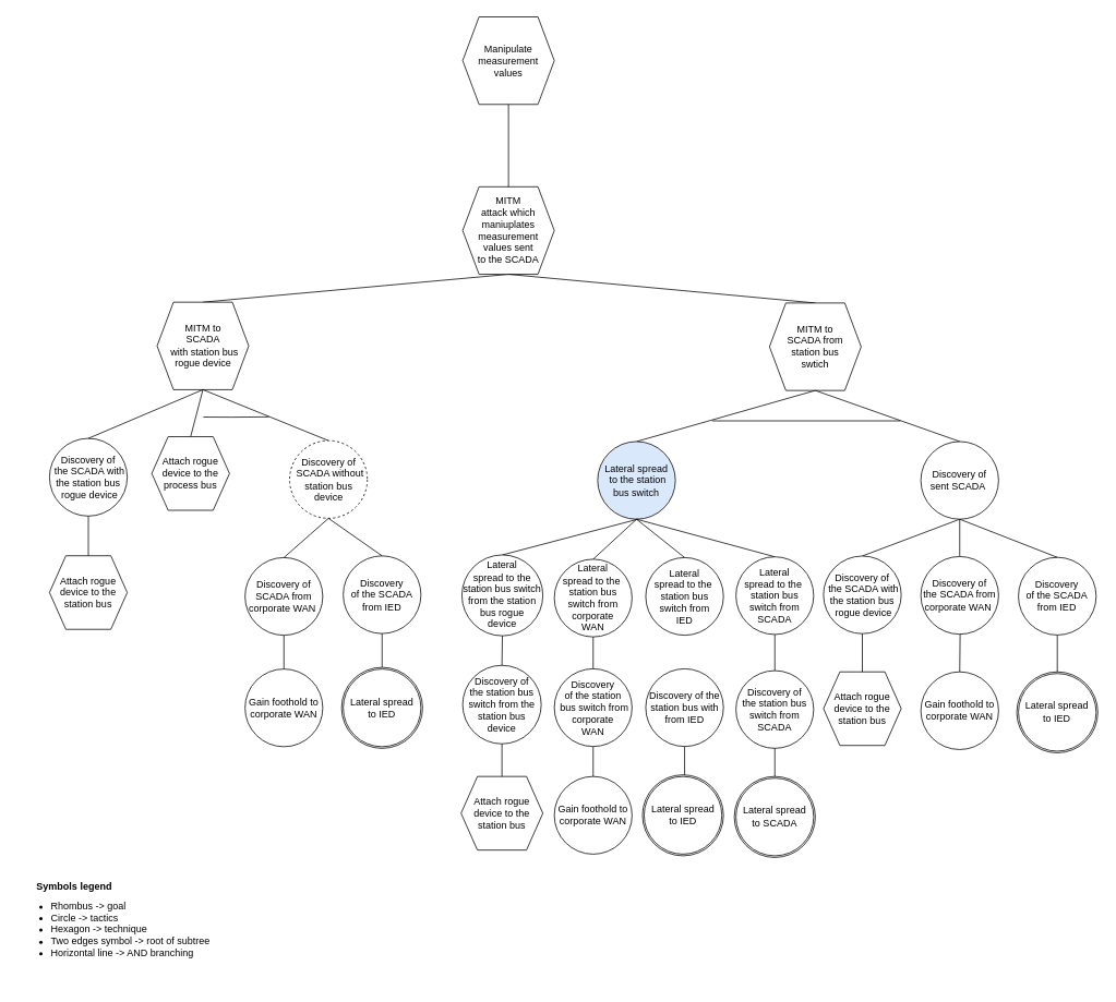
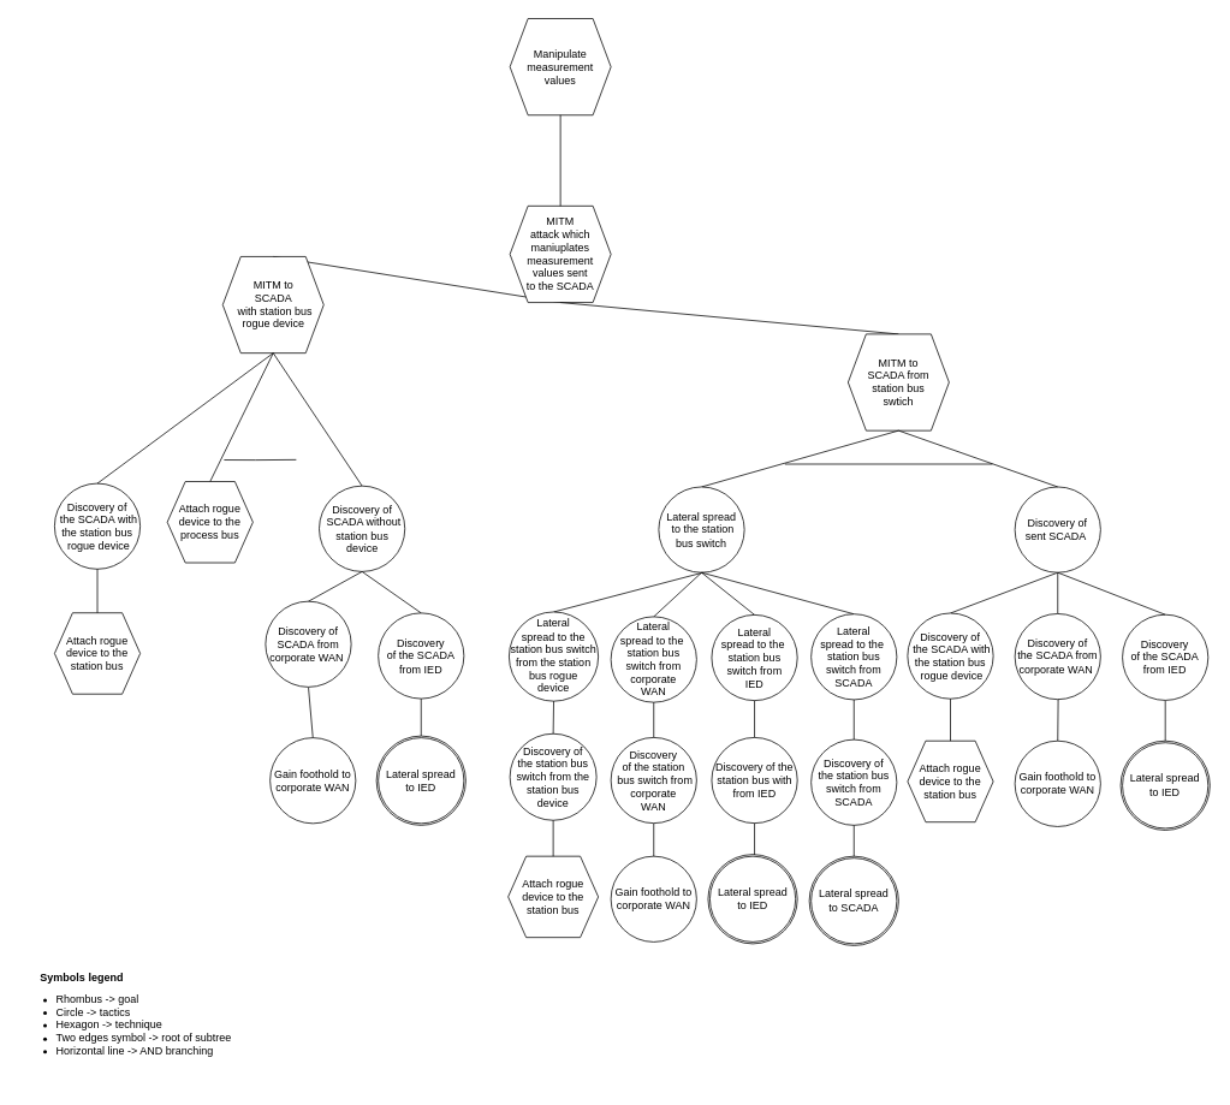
  <mxCell id="0" />
  <mxCell id="1" parent="0" />
  <mxCell id="2" value="&lt;font style=&quot;font-size: 12px&quot;&gt;Symbols legend&lt;/font&gt;" style="text;strokeColor=none;fillColor=none;html=1;fontSize=24;fontStyle=1;verticalAlign=middle;align=center;" parent="1" vertex="1"><mxGeometry x="40" y="1060" width="100" height="40" as="geometry" /></mxCell>
  <mxCell id="3" value="&lt;ul&gt;&lt;li&gt;&lt;span&gt;Rhombus -&amp;gt; goal&lt;/span&gt;&lt;/li&gt;&lt;li&gt;&lt;span&gt;Circle -&amp;gt; tactics&lt;/span&gt;&lt;br&gt;&lt;/li&gt;&lt;li&gt;Hexagon -&amp;gt; technique&lt;/li&gt;&lt;li&gt;Two edges symbol -&amp;gt; root of subtree&lt;/li&gt;&lt;li&gt;Horizontal line -&amp;gt; AND branching&lt;/li&gt;&lt;/ul&gt;" style="text;strokeColor=none;fillColor=none;html=1;whiteSpace=wrap;verticalAlign=middle;overflow=hidden;fontSize=12;" parent="1" vertex="1"><mxGeometry x="20" y="1070" width="256" height="132.12" as="geometry" /></mxCell>
  <mxCell id="4" value="Manipulate measurement values" style="shape=hexagon;perimeter=hexagonPerimeter2;whiteSpace=wrap;html=1;fixedSize=1;" parent="1" vertex="1"><mxGeometry x="565" y="20" width="112" height="107" as="geometry" /></mxCell>
  <mxCell id="5" value="" style="endArrow=none;html=1;rounded=0;entryX=0.5;entryY=0;entryDx=0;entryDy=0;exitX=0.5;exitY=1;exitDx=0;exitDy=0;" parent="1" source="6" target="32" edge="1"><mxGeometry width="50" height="50" relative="1" as="geometry"><mxPoint x="680" y="382.12" as="sourcePoint" /><mxPoint x="496" y="414.07" as="targetPoint" /></mxGeometry></mxCell>
  <mxCell id="6" value="MITM &lt;br&gt;attack which &lt;br&gt;maniuplates measurement values sent&lt;br&gt;to the SCADA" style="shape=hexagon;perimeter=hexagonPerimeter2;whiteSpace=wrap;html=1;fixedSize=1;" parent="1" vertex="1"><mxGeometry x="565" y="227.76" width="112" height="107" as="geometry" /></mxCell>
  <mxCell id="7" value="Gain foothold to corporate WAN" style="ellipse;whiteSpace=wrap;html=1;aspect=fixed;" parent="1" vertex="1"><mxGeometry x="677" y="948.88" width="95" height="95" as="geometry" /></mxCell>
  <mxCell id="8" value="" style="endArrow=none;html=1;rounded=0;entryX=0.5;entryY=1;entryDx=0;entryDy=0;" parent="1" source="7" target="9" edge="1"><mxGeometry width="50" height="50" relative="1" as="geometry"><mxPoint x="677.25" y="926.31" as="sourcePoint" /><mxPoint x="697.25" y="906.31" as="targetPoint" /><Array as="points" /></mxGeometry></mxCell>
  <mxCell id="9" value="Discovery&lt;br&gt;of the station&lt;br&gt;&amp;nbsp;bus switch from corporate&lt;br&gt;WAN" style="ellipse;whiteSpace=wrap;html=1;aspect=fixed;" parent="1" vertex="1"><mxGeometry x="677" y="817.2" width="95" height="95" as="geometry" /></mxCell>
  <mxCell id="10" value="Lateral &lt;br&gt;spread to the&amp;nbsp;&lt;br&gt;station bus switch from corporate &lt;br&gt;WAN" style="ellipse;whiteSpace=wrap;html=1;aspect=fixed;" parent="1" vertex="1"><mxGeometry x="677" y="683.18" width="95" height="95" as="geometry" /></mxCell>
  <mxCell id="11" value="" style="endArrow=none;html=1;rounded=0;entryX=0.5;entryY=0;entryDx=0;entryDy=0;exitX=0.5;exitY=1;exitDx=0;exitDy=0;" parent="1" source="31" target="10" edge="1"><mxGeometry width="50" height="50" relative="1" as="geometry"><mxPoint x="647.25" y="640.02" as="sourcePoint" /><mxPoint x="630" y="689.02" as="targetPoint" /></mxGeometry></mxCell>
  <mxCell id="12" value="" style="endArrow=none;html=1;rounded=0;exitX=0.5;exitY=0;exitDx=0;exitDy=0;entryX=0.5;entryY=1;entryDx=0;entryDy=0;" parent="1" source="6" target="4" edge="1"><mxGeometry width="50" height="50" relative="1" as="geometry"><mxPoint x="572.75" y="216" as="sourcePoint" /><mxPoint x="434.75" y="115" as="targetPoint" /><Array as="points" /></mxGeometry></mxCell>
  <mxCell id="13" value="Attach rogue device to the station bus" style="shape=hexagon;perimeter=hexagonPerimeter2;whiteSpace=wrap;html=1;fixedSize=1;" parent="1" vertex="1"><mxGeometry x="60" y="678.97" width="95" height="90" as="geometry" /></mxCell>
  <mxCell id="14" value="Discovery of&lt;br&gt;&amp;nbsp;the SCADA with the station bus&lt;br&gt;&amp;nbsp;rogue device" style="ellipse;whiteSpace=wrap;html=1;aspect=fixed;" parent="1" vertex="1"><mxGeometry x="60" y="535.43" width="95" height="95" as="geometry" /></mxCell>
  <mxCell id="15" value="" style="endArrow=none;html=1;rounded=0;exitX=0.5;exitY=1;exitDx=0;exitDy=0;entryX=0.5;entryY=0;entryDx=0;entryDy=0;" parent="1" source="14" target="13" edge="1"><mxGeometry width="50" height="50" relative="1" as="geometry"><mxPoint x="94" y="703.95" as="sourcePoint" /><mxPoint x="107.5" y="711.95" as="targetPoint" /></mxGeometry></mxCell>
  <mxCell id="16" value="" style="endArrow=none;html=1;rounded=0;entryX=0.5;entryY=0;entryDx=0;entryDy=0;exitX=0.5;exitY=1;exitDx=0;exitDy=0;" parent="1" source="10" target="9" edge="1"><mxGeometry width="50" height="50" relative="1" as="geometry"><mxPoint x="760.75" y="785.31" as="sourcePoint" /><mxPoint x="723.75" y="795.31" as="targetPoint" /></mxGeometry></mxCell>
  <mxCell id="17" value="" style="endArrow=none;html=1;rounded=0;entryX=0.5;entryY=0;entryDx=0;entryDy=0;exitX=0.5;exitY=1;exitDx=0;exitDy=0;" parent="1" source="20" target="35" edge="1"><mxGeometry width="50" height="50" relative="1" as="geometry"><mxPoint x="1074" y="634.79" as="sourcePoint" /><mxPoint x="1052.5" y="681.29" as="targetPoint" /></mxGeometry></mxCell>
  <mxCell id="18" value="" style="endArrow=none;html=1;rounded=0;entryX=0.5;entryY=0;entryDx=0;entryDy=0;exitX=0.5;exitY=1;exitDx=0;exitDy=0;" parent="1" source="6" target="19" edge="1"><mxGeometry width="50" height="50" relative="1" as="geometry"><mxPoint x="670" y="392.12" as="sourcePoint" /><mxPoint x="784.5" y="411" as="targetPoint" /></mxGeometry></mxCell>
  <mxCell id="19" value="MITM to &lt;br&gt;SCADA from &lt;br&gt;station bus &lt;br&gt;swtich" style="shape=hexagon;perimeter=hexagonPerimeter2;whiteSpace=wrap;html=1;fixedSize=1;" parent="1" vertex="1"><mxGeometry x="940" y="369.86" width="112" height="107" as="geometry" /></mxCell>
  <mxCell id="20" value="Discovery&amp;nbsp;of &lt;br&gt;sent SCADA&amp;nbsp;" style="ellipse;whiteSpace=wrap;html=1;aspect=fixed;" parent="1" vertex="1"><mxGeometry x="1125" y="539.29" width="95" height="95" as="geometry" /></mxCell>
  <mxCell id="21" value="" style="endArrow=none;html=1;rounded=0;entryX=0.5;entryY=1;entryDx=0;entryDy=0;exitX=0.5;exitY=0;exitDx=0;exitDy=0;" parent="1" source="20" target="19" edge="1"><mxGeometry width="50" height="50" relative="1" as="geometry"><mxPoint x="344" y="808.15" as="sourcePoint" /><mxPoint x="831.5" y="519.15" as="targetPoint" /></mxGeometry></mxCell>
  <mxCell id="22" value="" style="endArrow=none;html=1;rounded=0;entryX=0.5;entryY=1;entryDx=0;entryDy=0;exitX=0.5;exitY=0;exitDx=0;exitDy=0;" parent="1" source="31" target="19" edge="1"><mxGeometry width="50" height="50" relative="1" as="geometry"><mxPoint x="1005.75" y="547.65" as="sourcePoint" /><mxPoint x="841.5" y="518.65" as="targetPoint" /></mxGeometry></mxCell>
  <mxCell id="23" value="" style="endArrow=none;html=1;rounded=0;entryX=0.5;entryY=0;entryDx=0;entryDy=0;exitX=0.5;exitY=1;exitDx=0;exitDy=0;" parent="1" source="20" target="26" edge="1"><mxGeometry width="50" height="50" relative="1" as="geometry"><mxPoint x="1144" y="644.79" as="sourcePoint" /><mxPoint x="1239.25" y="681.29" as="targetPoint" /></mxGeometry></mxCell>
  <mxCell id="24" value="Gain foothold to corporate WAN" style="ellipse;whiteSpace=wrap;html=1;aspect=fixed;" parent="1" vertex="1"><mxGeometry x="1125" y="820.95" width="95" height="95" as="geometry" /></mxCell>
  <mxCell id="25" value="" style="endArrow=none;html=1;rounded=0;exitX=0.5;exitY=1;exitDx=0;exitDy=0;" parent="1" target="24" edge="1"><mxGeometry width="50" height="50" relative="1" as="geometry"><mxPoint x="1173" y="772.42" as="sourcePoint" /><mxPoint x="1200.75" y="790.92" as="targetPoint" /></mxGeometry></mxCell>
  <mxCell id="26" value="Discovery&amp;nbsp;of &lt;br&gt;the SCADA from corporate WAN&amp;nbsp;" style="ellipse;whiteSpace=wrap;html=1;aspect=fixed;" parent="1" vertex="1"><mxGeometry x="1125" y="679.92" width="95" height="95" as="geometry" /></mxCell>
  <mxCell id="27" value="" style="endArrow=none;html=1;rounded=0;exitX=0.5;exitY=1;exitDx=0;exitDy=0;entryX=0.5;entryY=0;entryDx=0;entryDy=0;" parent="1" source="28" target="64" edge="1"><mxGeometry width="50" height="50" relative="1" as="geometry"><mxPoint x="1291.25" y="985.42" as="sourcePoint" /><mxPoint x="1291.75" y="802.42" as="targetPoint" /><Array as="points" /></mxGeometry></mxCell>
  <mxCell id="28" value="Discovery&lt;br&gt;of the SCADA from IED" style="ellipse;whiteSpace=wrap;html=1;aspect=fixed;" parent="1" vertex="1"><mxGeometry x="1244.25" y="680.92" width="95" height="95" as="geometry" /></mxCell>
  <mxCell id="29" value="" style="endArrow=none;html=1;rounded=0;exitX=0.5;exitY=0;exitDx=0;exitDy=0;entryX=0.5;entryY=1;entryDx=0;entryDy=0;" parent="1" source="28" target="20" edge="1"><mxGeometry width="50" height="50" relative="1" as="geometry"><mxPoint x="1070.5" y="780.29" as="sourcePoint" /><mxPoint x="1184" y="664.79" as="targetPoint" /><Array as="points" /></mxGeometry></mxCell>
  <mxCell id="30" value="" style="endArrow=none;html=1;rounded=0;" parent="1" edge="1"><mxGeometry width="50" height="50" relative="1" as="geometry"><mxPoint x="870" y="514" as="sourcePoint" /><mxPoint x="1100" y="514" as="targetPoint" /></mxGeometry></mxCell>
- <mxCell id="31" value="Lateral spread&lt;br&gt;&amp;nbsp;to the station bus switch" style="ellipse;whiteSpace=wrap;html=1;aspect=fixed;fillColor=#dae8fc;" parent="1" vertex="1"><mxGeometry x="730" y="539.29" width="95" height="95" as="geometry" /></mxCell>
- <mxCell id="32" value="MITM to &lt;br&gt;SCADA&lt;br&gt;&amp;nbsp;with station bus rogue device" style="shape=hexagon;perimeter=hexagonPerimeter2;whiteSpace=wrap;html=1;fixedSize=1;" parent="1" vertex="1"><mxGeometry x="191.5" y="368.88" width="112" height="107" as="geometry" /></mxCell>
+ <mxCell id="31" value="Lateral spread&lt;br&gt;&amp;nbsp;to the station bus switch" style="ellipse;whiteSpace=wrap;html=1;aspect=fixed;" parent="1" vertex="1"><mxGeometry x="730" y="539.29" width="95" height="95" as="geometry" /></mxCell>
+ <mxCell id="32" value="MITM to &lt;br&gt;SCADA&lt;br&gt;&amp;nbsp;with station bus rogue device" style="shape=hexagon;perimeter=hexagonPerimeter2;whiteSpace=wrap;html=1;fixedSize=1;" parent="1" vertex="1"><mxGeometry x="246.5" y="283.88" width="112" height="107" as="geometry" /></mxCell>
  <mxCell id="33" value="" style="endArrow=none;html=1;rounded=0;entryX=0.5;entryY=0;entryDx=0;entryDy=0;exitX=0.5;exitY=1;exitDx=0;exitDy=0;" parent="1" source="32" target="14" edge="1"><mxGeometry width="50" height="50" relative="1" as="geometry"><mxPoint x="437.5" y="497.88" as="sourcePoint" /><mxPoint x="447.5" y="657.88" as="targetPoint" /></mxGeometry></mxCell>
  <mxCell id="34" value="Attach rogue device to the station bus" style="shape=hexagon;perimeter=hexagonPerimeter2;whiteSpace=wrap;html=1;fixedSize=1;" parent="1" vertex="1"><mxGeometry x="1006" y="820.95" width="95" height="90" as="geometry" /></mxCell>
  <mxCell id="35" value="Discovery of&lt;br&gt;&amp;nbsp;the SCADA with the station bus&lt;br&gt;&amp;nbsp;rogue device" style="ellipse;whiteSpace=wrap;html=1;aspect=fixed;" parent="1" vertex="1"><mxGeometry x="1006" y="679.29" width="95" height="95" as="geometry" /></mxCell>
  <mxCell id="36" value="" style="endArrow=none;html=1;rounded=0;exitX=0.5;exitY=1;exitDx=0;exitDy=0;entryX=0.5;entryY=0;entryDx=0;entryDy=0;" parent="1" source="35" target="34" edge="1"><mxGeometry width="50" height="50" relative="1" as="geometry"><mxPoint x="1040" y="845.72" as="sourcePoint" /><mxPoint x="1053.5" y="853.72" as="targetPoint" /></mxGeometry></mxCell>
  <mxCell id="37" value="" style="endArrow=none;html=1;rounded=0;exitX=0.5;exitY=1;exitDx=0;exitDy=0;entryX=0.5;entryY=0;entryDx=0;entryDy=0;" parent="1" source="32" target="40" edge="1"><mxGeometry width="50" height="50" relative="1" as="geometry"><mxPoint x="401" y="486.47" as="sourcePoint" /><mxPoint x="200" y="434.15" as="targetPoint" /></mxGeometry></mxCell>
  <mxCell id="38" value="" style="endArrow=none;html=1;rounded=0;exitX=0.5;exitY=1;exitDx=0;exitDy=0;entryX=0.5;entryY=0;entryDx=0;entryDy=0;" parent="1" source="32" target="41" edge="1"><mxGeometry width="50" height="50" relative="1" as="geometry"><mxPoint x="401" y="486.47" as="sourcePoint" /><mxPoint x="330" y="434.15" as="targetPoint" /></mxGeometry></mxCell>
  <mxCell id="39" value="" style="endArrow=none;html=1;rounded=0;" parent="1" edge="1"><mxGeometry width="50" height="50" relative="1" as="geometry"><mxPoint x="248" y="509.37" as="sourcePoint" /><mxPoint x="328" y="509.14" as="targetPoint" /><Array as="points"><mxPoint x="283" y="509.5" /></Array></mxGeometry></mxCell>
  <mxCell id="40" value="Attach rogue device to the process bus" style="shape=hexagon;perimeter=hexagonPerimeter2;whiteSpace=wrap;html=1;fixedSize=1;" parent="1" vertex="1"><mxGeometry x="185" y="533.36" width="95" height="90" as="geometry" /></mxCell>
- <mxCell id="41" value="Discovery of&lt;br&gt;&amp;nbsp;SCADA without station bus device" style="ellipse;whiteSpace=wrap;html=1;aspect=fixed;dashed=1;" parent="1" vertex="1"><mxGeometry x="353.5" y="538.21" width="95" height="95" as="geometry" /></mxCell>
+ <mxCell id="41" value="Discovery of&lt;br&gt;&amp;nbsp;SCADA without station bus device" style="ellipse;whiteSpace=wrap;html=1;aspect=fixed;" parent="1" vertex="1"><mxGeometry x="353.5" y="538.21" width="95" height="95" as="geometry" /></mxCell>
  <mxCell id="42" value="Gain foothold to corporate WAN" style="ellipse;whiteSpace=wrap;html=1;aspect=fixed;" parent="1" vertex="1"><mxGeometry x="299" y="817.47" width="95" height="95" as="geometry" /></mxCell>
  <mxCell id="43" value="" style="endArrow=none;html=1;rounded=0;exitX=0.5;exitY=1;exitDx=0;exitDy=0;entryX=0.5;entryY=0;entryDx=0;entryDy=0;" parent="1" source="44" target="42" edge="1"><mxGeometry width="50" height="50" relative="1" as="geometry"><mxPoint x="245" y="826.92" as="sourcePoint" /><mxPoint x="253" y="846.92" as="targetPoint" /></mxGeometry></mxCell>
- <mxCell id="44" value="Discovery&amp;nbsp;of &lt;br&gt;SCADA from corporate WAN&amp;nbsp;" style="ellipse;whiteSpace=wrap;html=1;aspect=fixed;" parent="1" vertex="1"><mxGeometry x="299" y="681.19" width="95" height="95" as="geometry" /></mxCell>
+ <mxCell id="44" value="Discovery&amp;nbsp;of &lt;br&gt;SCADA from corporate WAN&amp;nbsp;" style="ellipse;whiteSpace=wrap;html=1;aspect=fixed;" parent="1" vertex="1"><mxGeometry x="294" y="666.19" width="95" height="95" as="geometry" /></mxCell>
  <mxCell id="45" value="" style="endArrow=none;html=1;rounded=0;entryX=0.5;entryY=1;entryDx=0;entryDy=0;exitX=0.5;exitY=0;exitDx=0;exitDy=0;" parent="1" source="44" target="41" edge="1"><mxGeometry width="50" height="50" relative="1" as="geometry"><mxPoint x="275" y="667.51" as="sourcePoint" /><mxPoint x="235.75" y="657.08" as="targetPoint" /></mxGeometry></mxCell>
  <mxCell id="46" value="" style="endArrow=none;html=1;rounded=0;exitX=0.5;exitY=1;exitDx=0;exitDy=0;entryX=0.5;entryY=0;entryDx=0;entryDy=0;" parent="1" source="47" edge="1"><mxGeometry width="50" height="50" relative="1" as="geometry"><mxPoint x="456" y="992.72" as="sourcePoint" /><mxPoint x="466.5" y="818.68" as="targetPoint" /><Array as="points" /></mxGeometry></mxCell>
  <mxCell id="47" value="Discovery&lt;br&gt;of the SCADA from IED" style="ellipse;whiteSpace=wrap;html=1;aspect=fixed;" parent="1" vertex="1"><mxGeometry x="419" y="679.13" width="95" height="95" as="geometry" /></mxCell>
  <mxCell id="48" value="" style="endArrow=none;html=1;rounded=0;exitX=0.5;exitY=0;exitDx=0;exitDy=0;entryX=0.5;entryY=1;entryDx=0;entryDy=0;" parent="1" source="47" target="41" edge="1"><mxGeometry width="50" height="50" relative="1" as="geometry"><mxPoint x="176.25" y="797.14" as="sourcePoint" /><mxPoint x="328.25" y="655.86" as="targetPoint" /><Array as="points" /></mxGeometry></mxCell>
  <mxCell id="49" value="Discovery of the station bus with from IED" style="ellipse;whiteSpace=wrap;html=1;aspect=fixed;" parent="1" vertex="1"><mxGeometry x="788.75" y="817.2" width="95" height="95" as="geometry" /></mxCell>
  <mxCell id="50" value="Lateral &lt;br&gt;spread to the&amp;nbsp;&lt;br&gt;station bus switch from &lt;br&gt;IED" style="ellipse;whiteSpace=wrap;html=1;aspect=fixed;" parent="1" vertex="1"><mxGeometry x="788.75" y="681.18" width="95" height="95" as="geometry" /></mxCell>
+ <mxCell id="51" value="" style="endArrow=none;html=1;rounded=0;entryX=0.5;entryY=0;entryDx=0;entryDy=0;exitX=0.5;exitY=1;exitDx=0;exitDy=0;" parent="1" source="50" target="49" edge="1"><mxGeometry width="50" height="50" relative="1" as="geometry"><mxPoint x="852.5" y="794.28" as="sourcePoint" /><mxPoint x="815.5" y="804.28" as="targetPoint" /></mxGeometry></mxCell>
  <mxCell id="52" value="" style="endArrow=none;html=1;rounded=0;entryX=0.5;entryY=0;entryDx=0;entryDy=0;exitX=0.5;exitY=1;exitDx=0;exitDy=0;" parent="1" source="31" target="50" edge="1"><mxGeometry width="50" height="50" relative="1" as="geometry"><mxPoint x="836.25" y="648.68" as="sourcePoint" /><mxPoint x="667.5" y="697.31" as="targetPoint" /></mxGeometry></mxCell>
  <mxCell id="53" value="" style="endArrow=none;html=1;rounded=0;exitX=0.5;exitY=1;exitDx=0;exitDy=0;entryX=0.5;entryY=0;entryDx=0;entryDy=0;" parent="1" source="31" target="54" edge="1"><mxGeometry width="50" height="50" relative="1" as="geometry"><mxPoint x="657.5" y="654.52" as="sourcePoint" /><mxPoint x="988.75" y="694.56" as="targetPoint" /></mxGeometry></mxCell>
  <mxCell id="54" value="Lateral &lt;br&gt;spread to the&amp;nbsp;&lt;br&gt;station bus switch from &lt;br&gt;SCADA" style="ellipse;whiteSpace=wrap;html=1;aspect=fixed;" parent="1" vertex="1"><mxGeometry x="899" y="680.25" width="95" height="95" as="geometry" /></mxCell>
  <mxCell id="55" value="" style="endArrow=none;html=1;rounded=0;entryX=0.5;entryY=0;entryDx=0;entryDy=0;exitX=0.5;exitY=1;exitDx=0;exitDy=0;" parent="1" source="49" edge="1"><mxGeometry width="50" height="50" relative="1" as="geometry"><mxPoint x="870" y="927.64" as="sourcePoint" /><mxPoint x="836.25" y="948.28" as="targetPoint" /></mxGeometry></mxCell>
  <mxCell id="56" value="Discovery of &lt;br&gt;the station bus switch from SCADA" style="ellipse;whiteSpace=wrap;html=1;aspect=fixed;" parent="1" vertex="1"><mxGeometry x="899" y="819.47" width="95" height="95" as="geometry" /></mxCell>
  <mxCell id="57" value="" style="endArrow=none;html=1;rounded=0;entryX=0.5;entryY=0;entryDx=0;entryDy=0;exitX=0.5;exitY=1;exitDx=0;exitDy=0;" parent="1" source="54" target="56" edge="1"><mxGeometry width="50" height="50" relative="1" as="geometry"><mxPoint x="876.5" y="785.18" as="sourcePoint" /><mxPoint x="875.75" y="802.31" as="targetPoint" /></mxGeometry></mxCell>
  <mxCell id="58" value="" style="endArrow=none;html=1;rounded=0;exitX=0.5;exitY=1;exitDx=0;exitDy=0;entryX=0.5;entryY=0;entryDx=0;entryDy=0;" parent="1" source="56" edge="1"><mxGeometry width="50" height="50" relative="1" as="geometry"><mxPoint x="886.5" y="795.18" as="sourcePoint" /><mxPoint x="946.5" y="950.88" as="targetPoint" /></mxGeometry></mxCell>
  <mxCell id="59" value="" style="ellipse;whiteSpace=wrap;html=1;aspect=fixed;" parent="1" vertex="1"><mxGeometry x="417" y="815.47" width="99" height="99" as="geometry" /></mxCell>
  <mxCell id="60" value="Lateral spread&lt;br&gt;to IED" style="ellipse;whiteSpace=wrap;html=1;aspect=fixed;" parent="1" vertex="1"><mxGeometry x="419" y="817.47" width="95" height="95" as="geometry" /></mxCell>
  <mxCell id="61" value="" style="ellipse;whiteSpace=wrap;html=1;aspect=fixed;" parent="1" vertex="1"><mxGeometry x="784.75" y="946.88" width="99" height="99" as="geometry" /></mxCell>
  <mxCell id="62" value="Lateral spread&lt;br&gt;to IED" style="ellipse;whiteSpace=wrap;html=1;aspect=fixed;" parent="1" vertex="1"><mxGeometry x="786.75" y="948.88" width="95" height="95" as="geometry" /></mxCell>
  <mxCell id="63" value="" style="ellipse;whiteSpace=wrap;html=1;aspect=fixed;" parent="1" vertex="1"><mxGeometry x="1242.25" y="820.95" width="99" height="99" as="geometry" /></mxCell>
  <mxCell id="64" value="Lateral spread&lt;br&gt;to IED" style="ellipse;whiteSpace=wrap;html=1;aspect=fixed;" parent="1" vertex="1"><mxGeometry x="1244.25" y="822.95" width="95" height="95" as="geometry" /></mxCell>
  <mxCell id="65" value="" style="ellipse;whiteSpace=wrap;html=1;aspect=fixed;" parent="1" vertex="1"><mxGeometry x="897" y="948.88" width="99" height="99" as="geometry" /></mxCell>
  <mxCell id="66" value="Lateral spread&lt;br&gt;to SCADA" style="ellipse;whiteSpace=wrap;html=1;aspect=fixed;" parent="1" vertex="1"><mxGeometry x="899" y="950.88" width="95" height="95" as="geometry" /></mxCell>
  <mxCell id="67" value="" style="endArrow=none;html=1;rounded=0;entryX=0.5;entryY=0;entryDx=0;entryDy=0;exitX=0.5;exitY=1;exitDx=0;exitDy=0;" parent="1" target="68" edge="1"><mxGeometry width="50" height="50" relative="1" as="geometry"><mxPoint x="779" y="634.29" as="sourcePoint" /><mxPoint x="629" y="860.51" as="targetPoint" /></mxGeometry></mxCell>
  <mxCell id="68" value="Lateral &lt;br&gt;spread to the station bus switch from the station bus rogue &lt;br&gt;device" style="ellipse;whiteSpace=wrap;html=1;aspect=fixed;" parent="1" vertex="1"><mxGeometry x="564.06" y="677.95" width="98.94" height="98.94" as="geometry" /></mxCell>
  <mxCell id="69" value="Discovery of &lt;br&gt;the station bus switch from the station bus device" style="ellipse;whiteSpace=wrap;html=1;aspect=fixed;" parent="1" vertex="1"><mxGeometry x="565" y="812.98" width="96" height="96" as="geometry" /></mxCell>
  <mxCell id="70" value="Attach rogue device to the station bus" style="shape=hexagon;perimeter=hexagonPerimeter2;whiteSpace=wrap;html=1;fixedSize=1;" parent="1" vertex="1"><mxGeometry x="563" y="948.88" width="100" height="90" as="geometry" /></mxCell>
  <mxCell id="71" value="" style="endArrow=none;html=1;rounded=0;entryX=0.5;entryY=1;entryDx=0;entryDy=0;" parent="1" source="70" target="69" edge="1"><mxGeometry width="50" height="50" relative="1" as="geometry"><mxPoint x="623" y="696.09" as="sourcePoint" /><mxPoint x="590" y="910" as="targetPoint" /><Array as="points" /></mxGeometry></mxCell>
  <mxCell id="72" value="" style="endArrow=none;html=1;rounded=0;exitX=0.5;exitY=0;exitDx=0;exitDy=0;entryX=0.5;entryY=1;entryDx=0;entryDy=0;" parent="1" source="69" edge="1" target="68"><mxGeometry width="50" height="50" relative="1" as="geometry"><mxPoint x="590" y="810" as="sourcePoint" /><mxPoint x="590" y="800" as="targetPoint" /><Array as="points" /></mxGeometry></mxCell>
